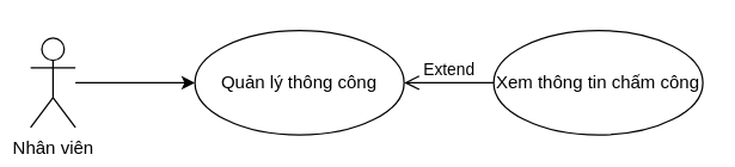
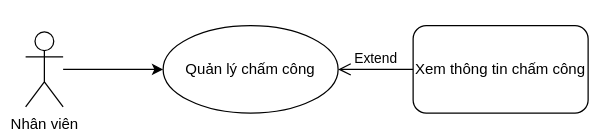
  <mxCell id="0" />
  <mxCell id="1" parent="0" />
  <mxCell id="2" style="edgeStyle=orthogonalEdgeStyle;rounded=0;orthogonalLoop=1;jettySize=auto;html=1;" parent="1" source="3" target="4" edge="1"><mxGeometry relative="1" as="geometry" /></mxCell>
  <mxCell id="3" value="Nhân viên" style="shape=umlActor;verticalLabelPosition=bottom;verticalAlign=top;html=1;outlineConnect=0;" parent="1" vertex="1"><mxGeometry x="20" y="25" width="30" height="60" as="geometry" /></mxCell>
- <mxCell id="4" value="Quản lý thông công" style="ellipse;whiteSpace=wrap;html=1;" parent="1" vertex="1"><mxGeometry x="130" y="20" width="140" height="70" as="geometry" /></mxCell>
+ <mxCell id="4" value="Quản lý chấm công" style="ellipse;whiteSpace=wrap;html=1;" parent="1" vertex="1"><mxGeometry x="130" y="20" width="140" height="70" as="geometry" /></mxCell>
  <mxCell id="5" value="Extend" style="html=1;verticalAlign=bottom;endArrow=open;dashed=0;endSize=8;curved=0;rounded=0;" parent="1" source="6" target="4" edge="1"><mxGeometry relative="1" as="geometry"><mxPoint x="354" y="11" as="sourcePoint" /><mxPoint x="266" y="44" as="targetPoint" /><mxPoint as="offset" /></mxGeometry></mxCell>
- <mxCell id="6" value="Xem thông tin chấm công" style="ellipse;whiteSpace=wrap;html=1;" parent="1" vertex="1"><mxGeometry x="330" y="20" width="140" height="70" as="geometry" /></mxCell>
+ <mxCell id="6" value="Xem thông tin chấm công" style="whiteSpace=wrap;html=1;rounded=1;" parent="1" vertex="1"><mxGeometry x="330" y="20" width="140" height="70" as="geometry" /></mxCell>
